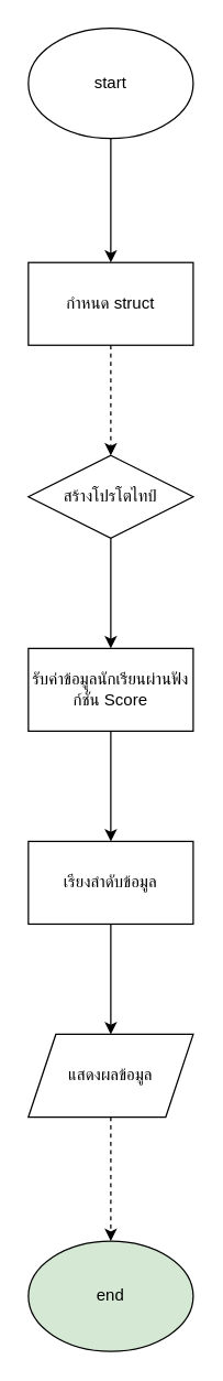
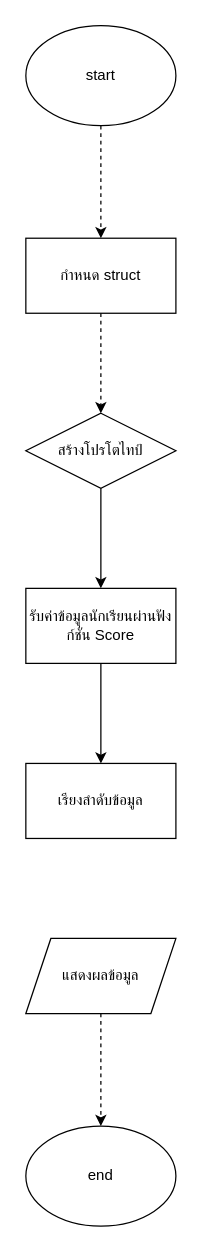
  <mxCell id="0" />
  <mxCell id="1" parent="0" />
- <mxCell id="2" value="" style="edgeStyle=orthogonalEdgeStyle;rounded=0;orthogonalLoop=1;jettySize=auto;html=1;" edge="1" parent="1" source="3" target="5"><mxGeometry relative="1" as="geometry" /></mxCell>
+ <mxCell id="2" value="" style="edgeStyle=orthogonalEdgeStyle;rounded=0;orthogonalLoop=1;jettySize=auto;html=1;dashed=1;" edge="1" parent="1" source="3" target="5"><mxGeometry relative="1" as="geometry" /></mxCell>
  <mxCell id="3" value="start" style="ellipse;whiteSpace=wrap;html=1;" vertex="1" parent="1"><mxGeometry x="20" y="20" width="120" height="80" as="geometry" /></mxCell>
  <mxCell id="4" value="" style="edgeStyle=orthogonalEdgeStyle;rounded=0;orthogonalLoop=1;jettySize=auto;html=1;dashed=1;" edge="1" parent="1" source="5" target="7"><mxGeometry relative="1" as="geometry" /></mxCell>
  <mxCell id="5" value="กำหนด struct" style="whiteSpace=wrap;html=1;" vertex="1" parent="1"><mxGeometry x="20" y="190" width="120" height="60" as="geometry" /></mxCell>
  <mxCell id="6" value="" style="edgeStyle=orthogonalEdgeStyle;rounded=0;orthogonalLoop=1;jettySize=auto;html=1;" edge="1" parent="1" source="7" target="9"><mxGeometry relative="1" as="geometry" /></mxCell>
  <mxCell id="7" value="สร้างโปรโตไทป์" style="rhombus;whiteSpace=wrap;html=1;" vertex="1" parent="1"><mxGeometry x="20" y="330" width="120" height="60" as="geometry" /></mxCell>
  <mxCell id="8" value="" style="edgeStyle=orthogonalEdgeStyle;rounded=0;orthogonalLoop=1;jettySize=auto;html=1;" edge="1" parent="1" source="9" target="11"><mxGeometry relative="1" as="geometry" /></mxCell>
  <mxCell id="9" value="รับค่าข้อมูลนักเรียนผ่านฟังก์ชั่น Score" style="whiteSpace=wrap;html=1;" vertex="1" parent="1"><mxGeometry x="20" y="470" width="120" height="60" as="geometry" /></mxCell>
- <mxCell id="10" value="" style="edgeStyle=orthogonalEdgeStyle;rounded=0;orthogonalLoop=1;jettySize=auto;html=1;" edge="1" parent="1" source="11" target="13"><mxGeometry relative="1" as="geometry" /></mxCell>
  <mxCell id="11" value="เรียงลำดับข้อมูล" style="whiteSpace=wrap;html=1;" vertex="1" parent="1"><mxGeometry x="20" y="610" width="120" height="60" as="geometry" /></mxCell>
  <mxCell id="12" value="" style="edgeStyle=orthogonalEdgeStyle;rounded=0;orthogonalLoop=1;jettySize=auto;html=1;dashed=1;" edge="1" parent="1" source="13" target="14"><mxGeometry relative="1" as="geometry" /></mxCell>
  <mxCell id="13" value="แสดงผลข้อมูล" style="shape=parallelogram;perimeter=parallelogramPerimeter;whiteSpace=wrap;html=1;fixedSize=1;" vertex="1" parent="1"><mxGeometry x="20" y="750" width="120" height="60" as="geometry" /></mxCell>
- <mxCell id="14" value="end" style="ellipse;whiteSpace=wrap;html=1;fillColor=#d5e8d4;" vertex="1" parent="1"><mxGeometry x="20" y="900" width="120" height="80" as="geometry" /></mxCell>
+ <mxCell id="14" value="end" style="ellipse;whiteSpace=wrap;html=1;" vertex="1" parent="1"><mxGeometry x="20" y="900" width="120" height="80" as="geometry" /></mxCell>
